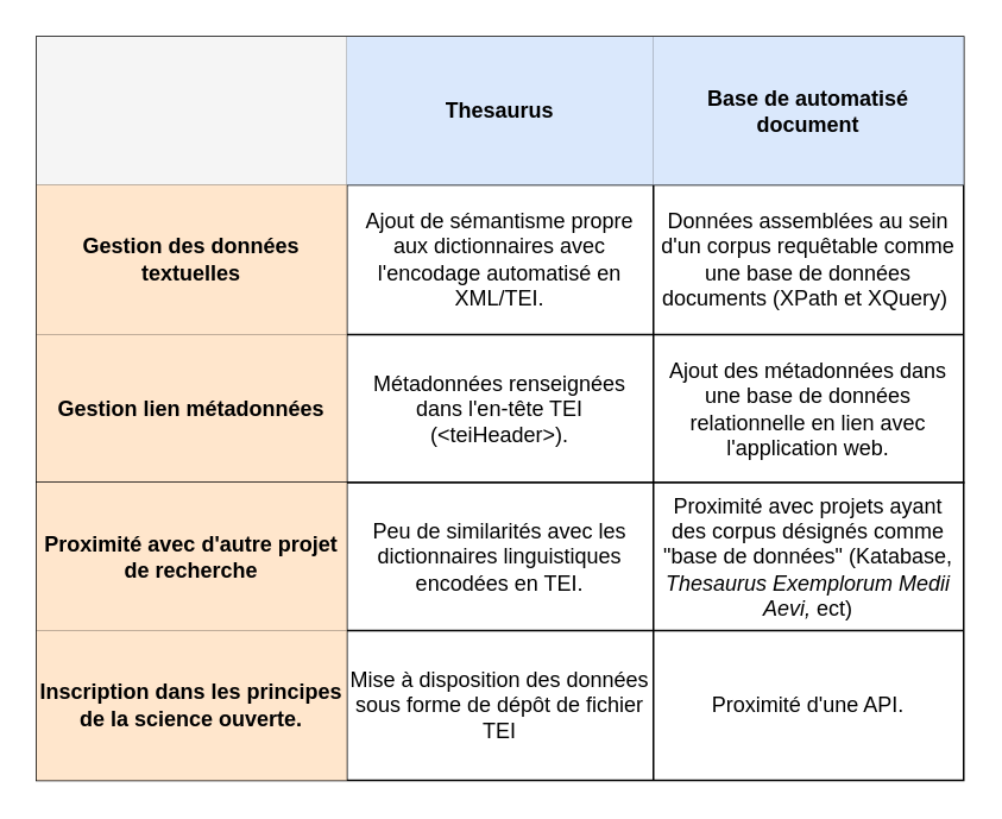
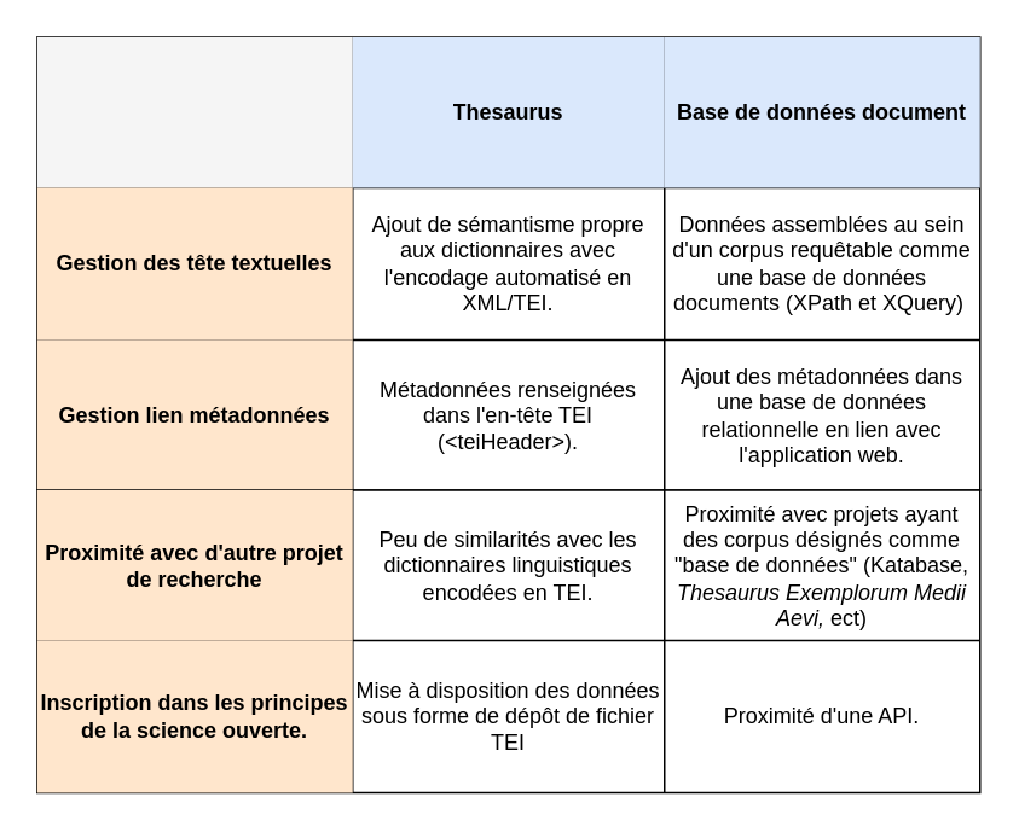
  <mxCell id="0" />
  <mxCell id="1" parent="0" />
  <mxCell id="2" value="" style="shape=table;html=1;whiteSpace=wrap;startSize=0;container=1;collapsible=0;childLayout=tableLayout;" vertex="1" parent="1"><mxGeometry x="20" y="20" width="520" height="250" as="geometry" /></mxCell>
  <mxCell id="3" value="" style="shape=tableRow;horizontal=0;startSize=0;swimlaneHead=0;swimlaneBody=0;top=0;left=0;bottom=0;right=0;collapsible=0;dropTarget=0;fillColor=none;points=[[0,0.5],[1,0.5]];portConstraint=eastwest;" vertex="1" parent="2"><mxGeometry width="520" height="83" as="geometry" /></mxCell>
  <mxCell id="4" value="" style="shape=partialRectangle;html=1;whiteSpace=wrap;connectable=0;fillColor=#f5f5f5;top=0;left=0;bottom=0;right=0;overflow=hidden;strokeColor=#666666;fontColor=#333333;" vertex="1" parent="3"><mxGeometry width="174" height="83" as="geometry"><mxRectangle width="174" height="83" as="alternateBounds" /></mxGeometry></mxCell>
  <mxCell id="5" value="&lt;b&gt;Thesaurus&lt;/b&gt;" style="shape=partialRectangle;html=1;whiteSpace=wrap;connectable=0;fillColor=#dae8fc;top=0;left=0;bottom=0;right=0;overflow=hidden;strokeColor=#6c8ebf;" vertex="1" parent="3"><mxGeometry x="174" width="172" height="83" as="geometry"><mxRectangle width="172" height="83" as="alternateBounds" /></mxGeometry></mxCell>
- <mxCell id="6" value="&lt;b&gt;Base de automatisé document&lt;/b&gt;" style="shape=partialRectangle;html=1;whiteSpace=wrap;connectable=0;fillColor=#dae8fc;top=0;left=0;bottom=0;right=0;overflow=hidden;strokeColor=#6c8ebf;" vertex="1" parent="3"><mxGeometry x="346" width="174" height="83" as="geometry"><mxRectangle width="174" height="83" as="alternateBounds" /></mxGeometry></mxCell>
+ <mxCell id="6" value="&lt;b&gt;Base de données document&lt;/b&gt;" style="shape=partialRectangle;html=1;whiteSpace=wrap;connectable=0;fillColor=#dae8fc;top=0;left=0;bottom=0;right=0;overflow=hidden;strokeColor=#6c8ebf;" vertex="1" parent="3"><mxGeometry x="346" width="174" height="83" as="geometry"><mxRectangle width="174" height="83" as="alternateBounds" /></mxGeometry></mxCell>
  <mxCell id="7" value="" style="shape=tableRow;horizontal=0;startSize=0;swimlaneHead=0;swimlaneBody=0;top=0;left=0;bottom=0;right=0;collapsible=0;dropTarget=0;fillColor=none;points=[[0,0.5],[1,0.5]];portConstraint=eastwest;" vertex="1" parent="2"><mxGeometry y="83" width="520" height="84" as="geometry" /></mxCell>
- <mxCell id="8" value="&lt;b&gt;Gestion des données textuelles&lt;/b&gt;" style="shape=partialRectangle;html=1;whiteSpace=wrap;connectable=0;fillColor=#ffe6cc;top=0;left=0;bottom=0;right=0;overflow=hidden;strokeColor=#d79b00;" vertex="1" parent="7"><mxGeometry width="174" height="84" as="geometry"><mxRectangle width="174" height="84" as="alternateBounds" /></mxGeometry></mxCell>
+ <mxCell id="8" value="&lt;b&gt;Gestion des tête textuelles&lt;/b&gt;" style="shape=partialRectangle;html=1;whiteSpace=wrap;connectable=0;fillColor=#ffe6cc;top=0;left=0;bottom=0;right=0;overflow=hidden;strokeColor=#d79b00;" vertex="1" parent="7"><mxGeometry width="174" height="84" as="geometry"><mxRectangle width="174" height="84" as="alternateBounds" /></mxGeometry></mxCell>
  <mxCell id="9" value="Ajout de sémantisme propre aux dictionnaires avec l'encodage automatisé en XML/TEI." style="shape=partialRectangle;html=1;whiteSpace=wrap;connectable=0;fillColor=none;top=0;left=0;bottom=0;right=0;overflow=hidden;" vertex="1" parent="7"><mxGeometry x="174" width="172" height="84" as="geometry"><mxRectangle width="172" height="84" as="alternateBounds" /></mxGeometry></mxCell>
  <mxCell id="10" value="Données assemblées au sein d'un corpus requêtable comme une base de données documents (XPath et XQuery)&amp;nbsp;" style="shape=partialRectangle;html=1;whiteSpace=wrap;connectable=0;fillColor=none;top=0;left=0;bottom=0;right=0;overflow=hidden;" vertex="1" parent="7"><mxGeometry x="346" width="174" height="84" as="geometry"><mxRectangle width="174" height="84" as="alternateBounds" /></mxGeometry></mxCell>
  <mxCell id="11" value="" style="shape=tableRow;horizontal=0;startSize=0;swimlaneHead=0;swimlaneBody=0;top=0;left=0;bottom=0;right=0;collapsible=0;dropTarget=0;fillColor=none;points=[[0,0.5],[1,0.5]];portConstraint=eastwest;" vertex="1" parent="2"><mxGeometry y="167" width="520" height="83" as="geometry" /></mxCell>
  <mxCell id="12" value="&lt;b&gt;Gestion lien métadonnées&lt;/b&gt;" style="shape=partialRectangle;html=1;whiteSpace=wrap;connectable=0;fillColor=#ffe6cc;top=0;left=0;bottom=0;right=0;overflow=hidden;strokeColor=#d79b00;" vertex="1" parent="11"><mxGeometry width="174" height="83" as="geometry"><mxRectangle width="174" height="83" as="alternateBounds" /></mxGeometry></mxCell>
  <mxCell id="13" value="Métadonnées renseignées dans l'en-tête TEI (&amp;lt;teiHeader&amp;gt;)." style="shape=partialRectangle;html=1;whiteSpace=wrap;connectable=0;fillColor=none;top=0;left=0;bottom=0;right=0;overflow=hidden;" vertex="1" parent="11"><mxGeometry x="174" width="172" height="83" as="geometry"><mxRectangle width="172" height="83" as="alternateBounds" /></mxGeometry></mxCell>
  <mxCell id="14" value="Ajout des métadonnées dans une base de données relationnelle en lien avec l'application web." style="shape=partialRectangle;html=1;whiteSpace=wrap;connectable=0;fillColor=none;top=0;left=0;bottom=0;right=0;overflow=hidden;pointerEvents=1;" vertex="1" parent="11"><mxGeometry x="346" width="174" height="83" as="geometry"><mxRectangle width="174" height="83" as="alternateBounds" /></mxGeometry></mxCell>
  <mxCell id="15" value="" style="shape=table;html=1;whiteSpace=wrap;startSize=0;container=1;collapsible=0;childLayout=tableLayout;" vertex="1" parent="1"><mxGeometry x="20" y="270" width="520" height="167" as="geometry" /></mxCell>
  <mxCell id="16" value="" style="shape=tableRow;horizontal=0;startSize=0;swimlaneHead=0;swimlaneBody=0;top=0;left=0;bottom=0;right=0;collapsible=0;dropTarget=0;fillColor=none;points=[[0,0.5],[1,0.5]];portConstraint=eastwest;" vertex="1" parent="15"><mxGeometry width="520" height="83" as="geometry" /></mxCell>
  <mxCell id="17" value="&lt;b&gt;Proximité avec d'autre projet de recherche&lt;/b&gt;" style="shape=partialRectangle;html=1;whiteSpace=wrap;connectable=0;fillColor=#ffe6cc;top=0;left=0;bottom=0;right=0;overflow=hidden;strokeColor=#d79b00;" vertex="1" parent="16"><mxGeometry width="174" height="83" as="geometry"><mxRectangle width="174" height="83" as="alternateBounds" /></mxGeometry></mxCell>
  <mxCell id="18" value="Peu de similarités avec les dictionnaires linguistiques encodées en TEI." style="shape=partialRectangle;html=1;whiteSpace=wrap;connectable=0;fillColor=none;top=0;left=0;bottom=0;right=0;overflow=hidden;" vertex="1" parent="16"><mxGeometry x="174" width="172" height="83" as="geometry"><mxRectangle width="172" height="83" as="alternateBounds" /></mxGeometry></mxCell>
  <mxCell id="19" value="Proximité avec projets ayant des corpus désignés comme &quot;base de données&quot; (Katabase, &lt;i&gt;Thesaurus Exemplorum Medii Aevi, &lt;/i&gt;ect)" style="shape=partialRectangle;html=1;whiteSpace=wrap;connectable=0;fillColor=none;top=0;left=0;bottom=0;right=0;overflow=hidden;" vertex="1" parent="16"><mxGeometry x="346" width="174" height="83" as="geometry"><mxRectangle width="174" height="83" as="alternateBounds" /></mxGeometry></mxCell>
  <mxCell id="20" value="" style="shape=tableRow;horizontal=0;startSize=0;swimlaneHead=0;swimlaneBody=0;top=0;left=0;bottom=0;right=0;collapsible=0;dropTarget=0;fillColor=none;points=[[0,0.5],[1,0.5]];portConstraint=eastwest;" vertex="1" parent="15"><mxGeometry y="83" width="520" height="84" as="geometry" /></mxCell>
  <mxCell id="21" value="&lt;b&gt;Inscription dans les principes de la science ouverte.&lt;/b&gt;" style="shape=partialRectangle;html=1;whiteSpace=wrap;connectable=0;fillColor=#ffe6cc;top=0;left=0;bottom=0;right=0;overflow=hidden;strokeColor=#d79b00;" vertex="1" parent="20"><mxGeometry width="174" height="84" as="geometry"><mxRectangle width="174" height="84" as="alternateBounds" /></mxGeometry></mxCell>
  <mxCell id="22" value="Mise à disposition des données sous forme de dépôt de fichier TEI" style="shape=partialRectangle;html=1;whiteSpace=wrap;connectable=0;fillColor=none;top=0;left=0;bottom=0;right=0;overflow=hidden;" vertex="1" parent="20"><mxGeometry x="174" width="172" height="84" as="geometry"><mxRectangle width="172" height="84" as="alternateBounds" /></mxGeometry></mxCell>
  <mxCell id="23" value="Proximité d'une API." style="shape=partialRectangle;html=1;whiteSpace=wrap;connectable=0;fillColor=none;top=0;left=0;bottom=0;right=0;overflow=hidden;" vertex="1" parent="20"><mxGeometry x="346" width="174" height="84" as="geometry"><mxRectangle width="174" height="84" as="alternateBounds" /></mxGeometry></mxCell>
